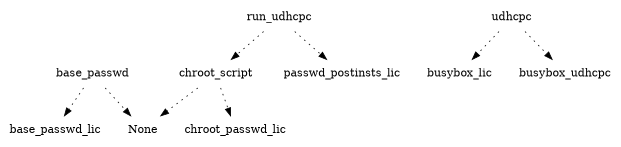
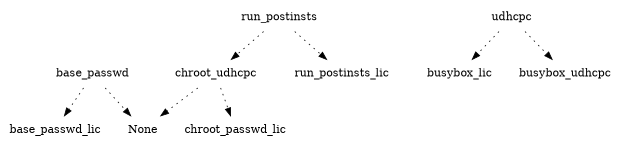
  digraph {
    node [shape=plaintext]
    edge [style=dotted]
    base_passwd
    None
    base_passwd_lic
    n4 [label=udhcpc]
    busybox_lic
    busybox_udhcpc
-   chroot_script
+   chroot_script [label=chroot_udhcpc]
    n8 [label=chroot_passwd_lic]
-   run_postinsts [label=run_udhcpc]
-   run_postinsts_lic [label=passwd_postinsts_lic]
+   run_postinsts
+   run_postinsts_lic
    base_passwd -> None
    base_passwd -> base_passwd_lic
    n4 -> busybox_lic
    n4 -> busybox_udhcpc
    chroot_script -> None
    chroot_script -> n8
    run_postinsts -> chroot_script
    run_postinsts -> run_postinsts_lic
  }
